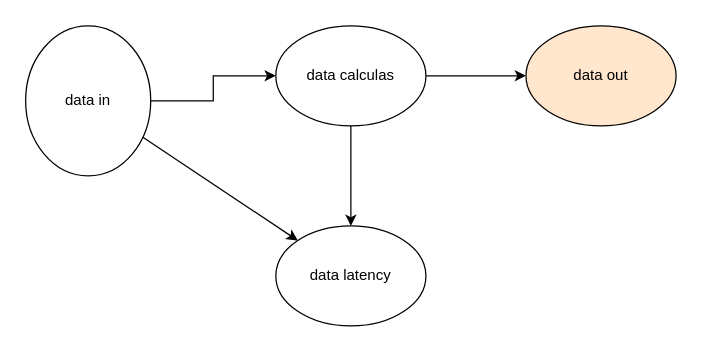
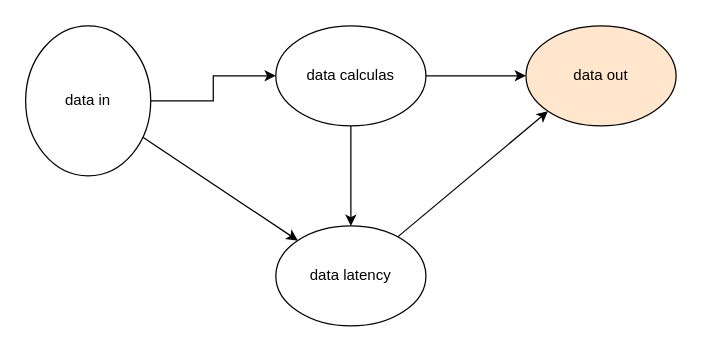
  <mxCell id="0" />
  <mxCell id="1" parent="0" />
  <mxCell id="2" value="" style="edgeStyle=orthogonalEdgeStyle;rounded=0;orthogonalLoop=1;jettySize=auto;html=1;" edge="1" parent="1" source="4" target="8"><mxGeometry relative="1" as="geometry" /></mxCell>
  <mxCell id="3" value="" style="edgeStyle=orthogonalEdgeStyle;rounded=0;orthogonalLoop=1;jettySize=auto;html=1;" edge="1" parent="1" source="4" target="10"><mxGeometry relative="1" as="geometry" /></mxCell>
  <mxCell id="4" value="data calculas" style="ellipse;whiteSpace=wrap;html=1;" vertex="1" parent="1"><mxGeometry x="220" y="20" width="120" height="80" as="geometry" /></mxCell>
  <mxCell id="5" style="edgeStyle=orthogonalEdgeStyle;rounded=0;orthogonalLoop=1;jettySize=auto;html=1;" edge="1" parent="1" source="7" target="4"><mxGeometry relative="1" as="geometry" /></mxCell>
  <mxCell id="6" style="rounded=0;orthogonalLoop=1;jettySize=auto;html=1;entryX=0;entryY=0;entryDx=0;entryDy=0;" edge="1" parent="1" source="7" target="10"><mxGeometry relative="1" as="geometry" /></mxCell>
  <mxCell id="7" value="data in" style="ellipse;whiteSpace=wrap;html=1;" vertex="1" parent="1"><mxGeometry x="20" y="20" width="100" height="120" as="geometry" /></mxCell>
  <mxCell id="8" value="data out" style="ellipse;whiteSpace=wrap;html=1;fillColor=#ffe6cc;" vertex="1" parent="1"><mxGeometry x="420" y="20" width="120" height="80" as="geometry" /></mxCell>
+ <mxCell id="9" style="rounded=0;orthogonalLoop=1;jettySize=auto;html=1;entryX=0;entryY=1;entryDx=0;entryDy=0;" edge="1" parent="1" source="10" target="8"><mxGeometry relative="1" as="geometry" /></mxCell>
  <mxCell id="10" value="data latency" style="ellipse;whiteSpace=wrap;html=1;" vertex="1" parent="1"><mxGeometry x="220" y="180" width="120" height="80" as="geometry" /></mxCell>
